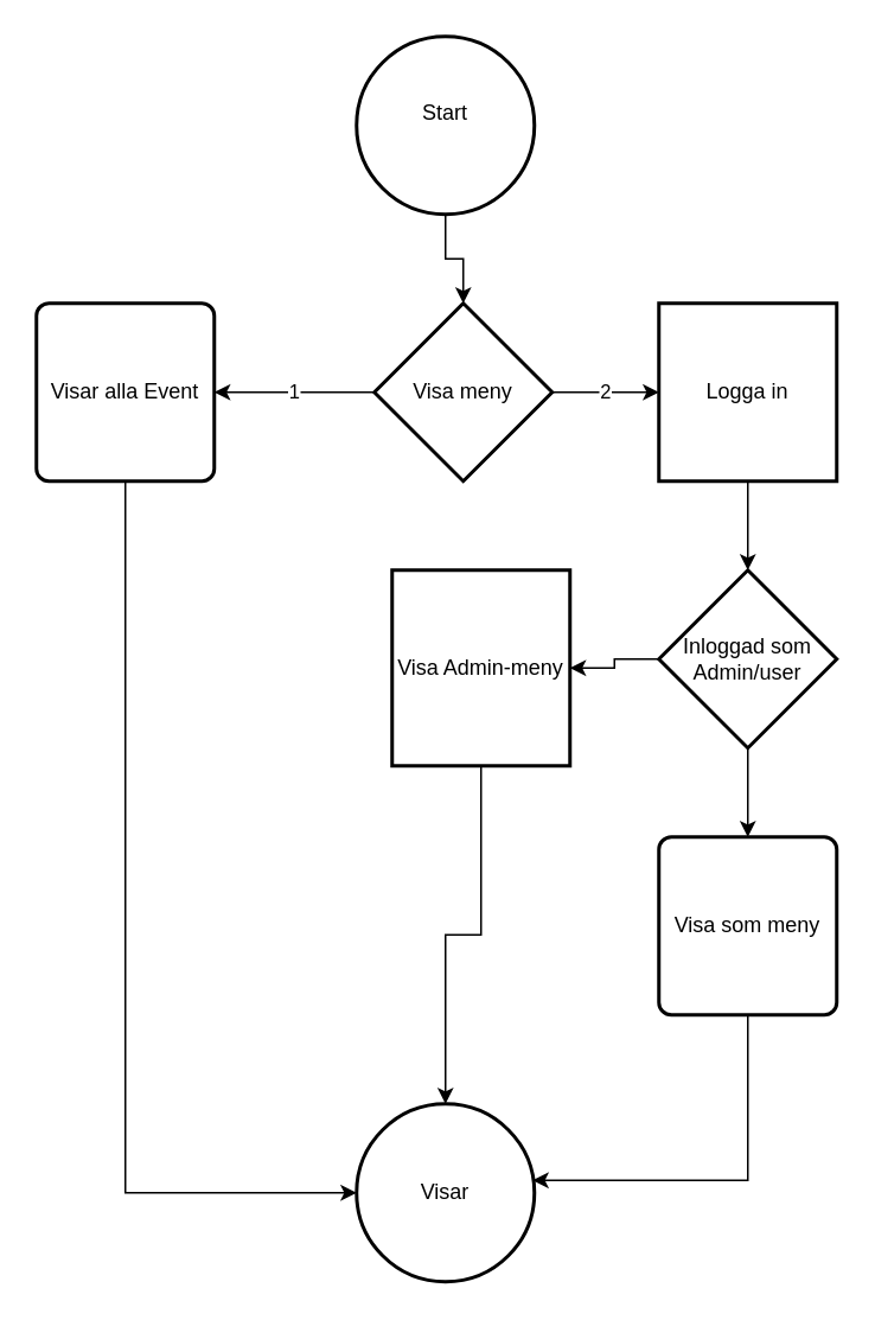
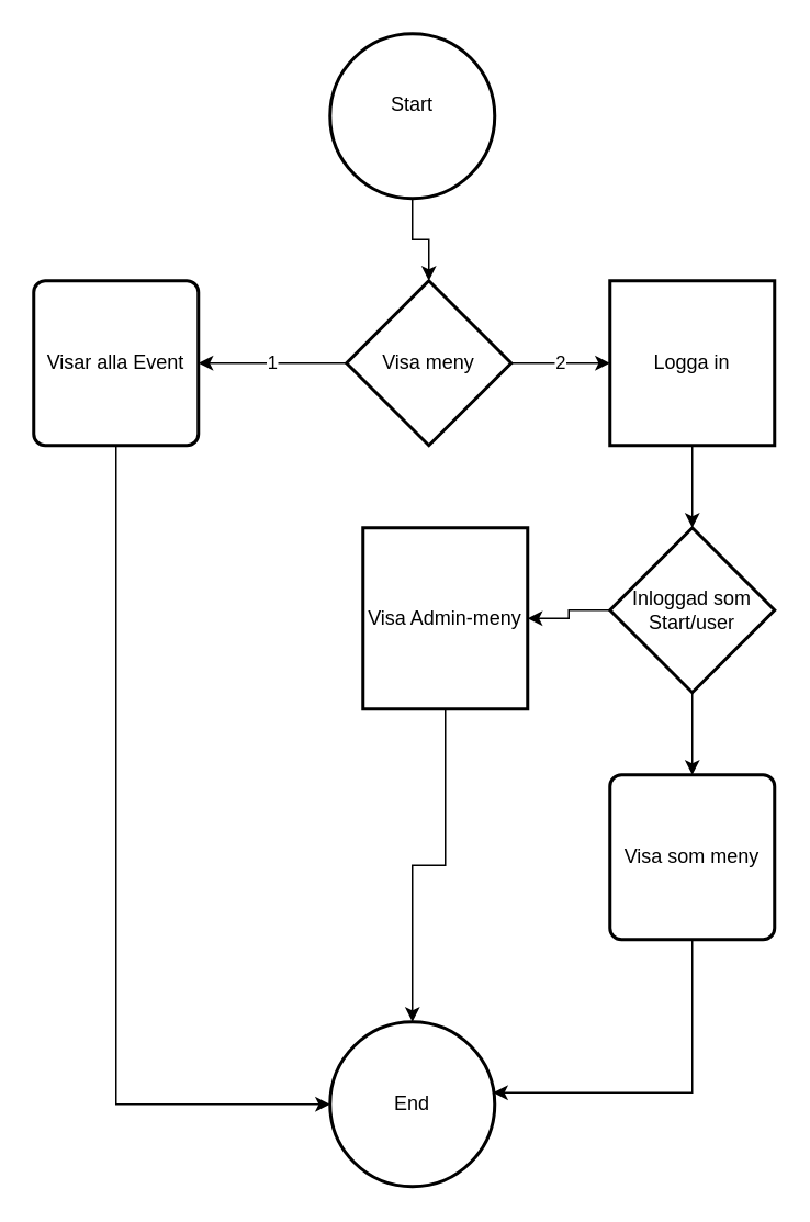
  <mxCell id="0" />
  <mxCell id="1" parent="0" />
  <mxCell id="2" style="edgeStyle=orthogonalEdgeStyle;rounded=0;orthogonalLoop=1;jettySize=auto;html=1;exitX=0.5;exitY=1;exitDx=0;exitDy=0;exitPerimeter=0;entryX=0.5;entryY=0;entryDx=0;entryDy=0;entryPerimeter=0;" edge="1" parent="1" source="3" target="6"><mxGeometry relative="1" as="geometry" /></mxCell>
  <mxCell id="3" value="&lt;div&gt;Start&lt;/div&gt;&lt;div&gt;&lt;br&gt;&lt;/div&gt;" style="strokeWidth=2;html=1;shape=mxgraph.flowchart.start_2;whiteSpace=wrap;" vertex="1" parent="1"><mxGeometry x="200" y="20" width="100" height="100" as="geometry" /></mxCell>
  <mxCell id="4" value="1" style="edgeStyle=orthogonalEdgeStyle;rounded=0;orthogonalLoop=1;jettySize=auto;html=1;exitX=0;exitY=0.5;exitDx=0;exitDy=0;exitPerimeter=0;entryX=1;entryY=0.5;entryDx=0;entryDy=0;" edge="1" parent="1" source="6" target="8"><mxGeometry relative="1" as="geometry" /></mxCell>
  <mxCell id="5" value="2" style="edgeStyle=orthogonalEdgeStyle;rounded=0;orthogonalLoop=1;jettySize=auto;html=1;exitX=1;exitY=0.5;exitDx=0;exitDy=0;exitPerimeter=0;" edge="1" parent="1" source="6" target="10"><mxGeometry relative="1" as="geometry" /></mxCell>
  <mxCell id="6" value="Visa meny" style="strokeWidth=2;html=1;shape=mxgraph.flowchart.decision;whiteSpace=wrap;" vertex="1" parent="1"><mxGeometry x="210" y="170" width="100" height="100" as="geometry" /></mxCell>
  <mxCell id="7" style="edgeStyle=orthogonalEdgeStyle;rounded=0;orthogonalLoop=1;jettySize=auto;html=1;exitX=0.5;exitY=1;exitDx=0;exitDy=0;entryX=0;entryY=0.5;entryDx=0;entryDy=0;entryPerimeter=0;" edge="1" parent="1" source="8" target="18"><mxGeometry relative="1" as="geometry" /></mxCell>
  <mxCell id="8" value="Visar alla Event" style="rounded=1;whiteSpace=wrap;html=1;absoluteArcSize=1;arcSize=14;strokeWidth=2;" vertex="1" parent="1"><mxGeometry x="20" y="170" width="100" height="100" as="geometry" /></mxCell>
  <mxCell id="9" style="edgeStyle=orthogonalEdgeStyle;rounded=0;orthogonalLoop=1;jettySize=auto;html=1;exitX=0.5;exitY=1;exitDx=0;exitDy=0;entryX=0.5;entryY=0;entryDx=0;entryDy=0;entryPerimeter=0;" edge="1" parent="1" source="10" target="13"><mxGeometry relative="1" as="geometry" /></mxCell>
  <mxCell id="10" value="Logga in" style="whiteSpace=wrap;html=1;absoluteArcSize=1;arcSize=14;strokeWidth=2;rounded=0;" vertex="1" parent="1"><mxGeometry x="370" y="170" width="100" height="100" as="geometry" /></mxCell>
  <mxCell id="11" style="edgeStyle=orthogonalEdgeStyle;rounded=0;orthogonalLoop=1;jettySize=auto;html=1;exitX=0;exitY=0.5;exitDx=0;exitDy=0;exitPerimeter=0;entryX=1;entryY=0.5;entryDx=0;entryDy=0;" edge="1" parent="1" source="13" target="15"><mxGeometry relative="1" as="geometry" /></mxCell>
  <mxCell id="12" style="edgeStyle=orthogonalEdgeStyle;rounded=0;orthogonalLoop=1;jettySize=auto;html=1;exitX=0.5;exitY=1;exitDx=0;exitDy=0;exitPerimeter=0;entryX=0.5;entryY=0;entryDx=0;entryDy=0;" edge="1" parent="1" source="13" target="17"><mxGeometry relative="1" as="geometry" /></mxCell>
- <mxCell id="13" value="&lt;div&gt;Inloggad som Admin/user&lt;/div&gt;" style="strokeWidth=2;html=1;shape=mxgraph.flowchart.decision;whiteSpace=wrap;" vertex="1" parent="1"><mxGeometry x="370" y="320" width="100" height="100" as="geometry" /></mxCell>
+ <mxCell id="13" value="&lt;div&gt;Inloggad som Start/user&lt;/div&gt;" style="strokeWidth=2;html=1;shape=mxgraph.flowchart.decision;whiteSpace=wrap;" vertex="1" parent="1"><mxGeometry x="370" y="320" width="100" height="100" as="geometry" /></mxCell>
  <mxCell id="14" style="edgeStyle=orthogonalEdgeStyle;rounded=0;orthogonalLoop=1;jettySize=auto;html=1;entryX=0.5;entryY=0;entryDx=0;entryDy=0;entryPerimeter=0;" edge="1" parent="1" source="15" target="18"><mxGeometry relative="1" as="geometry" /></mxCell>
  <mxCell id="15" value="Visa Admin-meny" style="whiteSpace=wrap;html=1;absoluteArcSize=1;arcSize=14;strokeWidth=2;rounded=0;" vertex="1" parent="1"><mxGeometry x="220" y="320" width="100" height="110" as="geometry" /></mxCell>
  <mxCell id="16" style="edgeStyle=orthogonalEdgeStyle;rounded=0;orthogonalLoop=1;jettySize=auto;html=1;exitX=0.5;exitY=1;exitDx=0;exitDy=0;entryX=0.99;entryY=0.43;entryDx=0;entryDy=0;entryPerimeter=0;" edge="1" parent="1" source="17" target="18"><mxGeometry relative="1" as="geometry" /></mxCell>
  <mxCell id="17" value="Visa som meny" style="rounded=1;whiteSpace=wrap;html=1;absoluteArcSize=1;arcSize=14;strokeWidth=2;" vertex="1" parent="1"><mxGeometry x="370" y="470" width="100" height="100" as="geometry" /></mxCell>
- <mxCell id="18" value="Visar" style="strokeWidth=2;html=1;shape=mxgraph.flowchart.start_2;whiteSpace=wrap;" vertex="1" parent="1"><mxGeometry x="200" y="620" width="100" height="100" as="geometry" /></mxCell>
+ <mxCell id="18" value="End" style="strokeWidth=2;html=1;shape=mxgraph.flowchart.start_2;whiteSpace=wrap;" vertex="1" parent="1"><mxGeometry x="200" y="620" width="100" height="100" as="geometry" /></mxCell>
